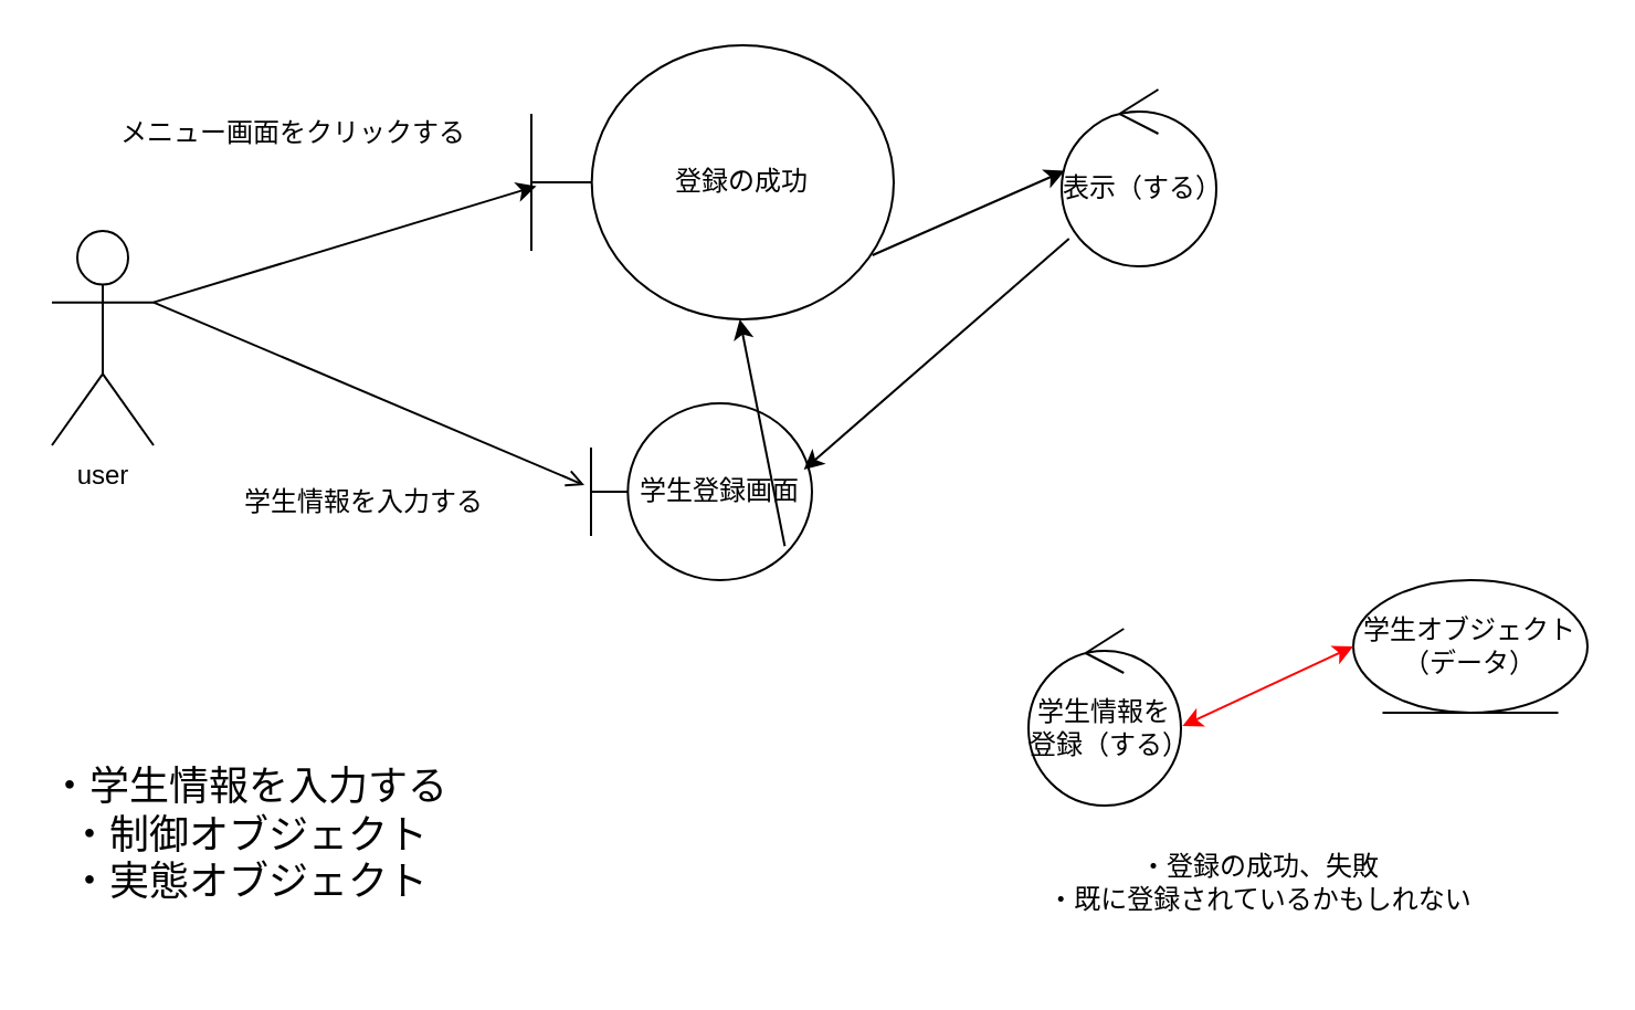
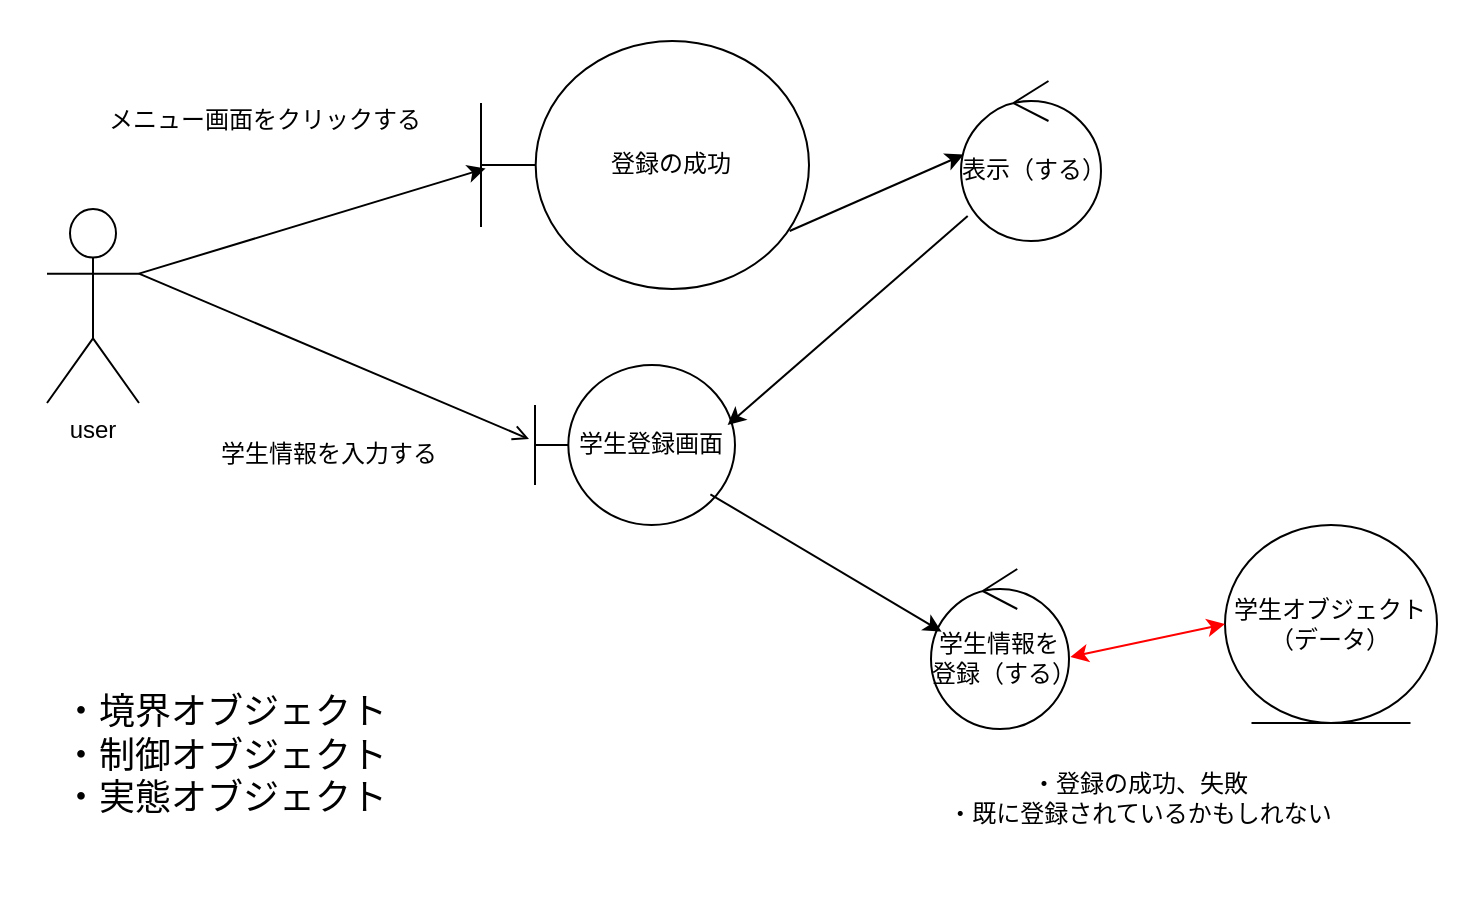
  <mxCell id="0" />
  <mxCell id="1" parent="0" />
  <mxCell id="2" value="user" style="shape=umlActor;verticalLabelPosition=bottom;verticalAlign=top;html=1;outlineConnect=0;" parent="1" vertex="1"><mxGeometry x="23" y="104" width="46" height="97" as="geometry" /></mxCell>
  <mxCell id="3" value="登録の成功" style="shape=umlBoundary;whiteSpace=wrap;html=1;" vertex="1" parent="1"><mxGeometry x="240" y="20" width="164" height="124" as="geometry" /></mxCell>
  <mxCell id="4" value="" style="endArrow=classic;html=1;rounded=0;exitX=1;exitY=0.333;exitDx=0;exitDy=0;exitPerimeter=0;entryX=0.014;entryY=0.514;entryDx=0;entryDy=0;entryPerimeter=0;" edge="1" parent="1" source="2" target="3"><mxGeometry width="50" height="50" relative="1" as="geometry"><mxPoint x="66" y="138.333" as="sourcePoint" /><mxPoint x="368" y="138" as="targetPoint" /></mxGeometry></mxCell>
  <mxCell id="5" value="メニュー画面をクリックする" style="text;html=1;align=center;verticalAlign=middle;whiteSpace=wrap;rounded=0;" vertex="1" parent="1"><mxGeometry x="46" y="25" width="173" height="69" as="geometry" /></mxCell>
  <mxCell id="6" value="表示（する）" style="ellipse;shape=umlControl;whiteSpace=wrap;html=1;" vertex="1" parent="1"><mxGeometry x="480" y="40" width="70" height="80" as="geometry" /></mxCell>
  <mxCell id="7" value="" style="endArrow=classic;html=1;rounded=0;exitX=0.941;exitY=0.766;exitDx=0;exitDy=0;exitPerimeter=0;entryX=0.019;entryY=0.46;entryDx=0;entryDy=0;entryPerimeter=0;" edge="1" parent="1" source="3" target="6"><mxGeometry width="50" height="50" relative="1" as="geometry"><mxPoint x="158" y="179" as="sourcePoint" /><mxPoint x="630" y="141" as="targetPoint" /></mxGeometry></mxCell>
  <mxCell id="8" value="学生登録画面" style="shape=umlBoundary;whiteSpace=wrap;html=1;" vertex="1" parent="1"><mxGeometry x="267" y="182" width="100" height="80" as="geometry" /></mxCell>
  <mxCell id="9" value="" style="endArrow=classic;html=1;rounded=0;exitX=0.048;exitY=0.844;exitDx=0;exitDy=0;exitPerimeter=0;entryX=0.963;entryY=0.375;entryDx=0;entryDy=0;entryPerimeter=0;" edge="1" parent="1" source="6" target="8"><mxGeometry width="50" height="50" relative="1" as="geometry"><mxPoint x="479" y="122" as="sourcePoint" /><mxPoint x="776" y="51" as="targetPoint" /></mxGeometry></mxCell>
  <mxCell id="10" value="" style="endArrow=open;html=1;rounded=0;exitX=1;exitY=0.333;exitDx=0;exitDy=0;exitPerimeter=0;entryX=-0.03;entryY=0.463;entryDx=0;entryDy=0;entryPerimeter=0;" edge="1" parent="1" source="2" target="8"><mxGeometry width="50" height="50" relative="1" as="geometry"><mxPoint x="621" y="335" as="sourcePoint" /><mxPoint x="918" y="264" as="targetPoint" /></mxGeometry></mxCell>
  <mxCell id="11" value="学生情報を入力する" style="text;html=1;align=center;verticalAlign=middle;whiteSpace=wrap;rounded=0;" vertex="1" parent="1"><mxGeometry x="85" y="195" width="159" height="63" as="geometry" /></mxCell>
  <mxCell id="12" value="学生情報を登録（する）" style="ellipse;shape=umlControl;whiteSpace=wrap;html=1;" vertex="1" parent="1"><mxGeometry x="465" y="284" width="69" height="80" as="geometry" /></mxCell>
- <mxCell id="13" value="" style="endArrow=classic;html=1;rounded=0;exitX=0.877;exitY=0.808;exitDx=0;exitDy=0;exitPerimeter=0;" edge="1" parent="1" source="8" target="3"><mxGeometry width="50" height="50" relative="1" as="geometry"><mxPoint x="730" y="192" as="sourcePoint" /><mxPoint x="552" y="238" as="targetPoint" /></mxGeometry></mxCell>
- <mxCell id="14" value="学生オブジェクト&lt;div&gt;（データ）&lt;/div&gt;" style="ellipse;shape=umlEntity;whiteSpace=wrap;html=1;" vertex="1" parent="1"><mxGeometry x="612" y="262" width="106" height="60" as="geometry" /></mxCell>
+ <mxCell id="13" value="" style="endArrow=classic;html=1;rounded=0;exitX=0.877;exitY=0.808;exitDx=0;exitDy=0;exitPerimeter=0;entryX=0.077;entryY=0.392;entryDx=0;entryDy=0;entryPerimeter=0;" edge="1" parent="1" source="8" target="12"><mxGeometry width="50" height="50" relative="1" as="geometry"><mxPoint x="730" y="192" as="sourcePoint" /><mxPoint x="552" y="238" as="targetPoint" /></mxGeometry></mxCell>
+ <mxCell id="14" value="学生オブジェクト&lt;div&gt;（データ）&lt;/div&gt;" style="ellipse;shape=umlEntity;whiteSpace=wrap;html=1;" vertex="1" parent="1"><mxGeometry x="612" y="262" width="106" height="99" as="geometry" /></mxCell>
  <mxCell id="15" value="" style="endArrow=classic;startArrow=classic;html=1;rounded=0;entryX=0;entryY=0.5;entryDx=0;entryDy=0;exitX=1.01;exitY=0.55;exitDx=0;exitDy=0;exitPerimeter=0;strokeColor=light-dark(#ff0000, #ededed);" edge="1" parent="1" source="12" target="14"><mxGeometry width="50" height="50" relative="1" as="geometry"><mxPoint x="464" y="292" as="sourcePoint" /><mxPoint x="514" y="242" as="targetPoint" /></mxGeometry></mxCell>
  <mxCell id="16" value="・登録の成功、失敗&lt;div&gt;・既に登録されているかもしれない&lt;/div&gt;" style="text;html=1;align=center;verticalAlign=middle;whiteSpace=wrap;rounded=0;" vertex="1" parent="1"><mxGeometry x="468" y="377" width="204" height="44" as="geometry" /></mxCell>
- <mxCell id="17" value="&lt;font style=&quot;font-size: 18px;&quot;&gt;・学生情報を入力する&lt;/font&gt;&lt;div&gt;&lt;font style=&quot;font-size: 18px;&quot;&gt;・制御オブジェクト&lt;/font&gt;&lt;/div&gt;&lt;div&gt;&lt;font style=&quot;font-size: 18px;&quot;&gt;・実態オブジェクト&lt;/font&gt;&lt;/div&gt;" style="text;html=1;align=center;verticalAlign=middle;whiteSpace=wrap;rounded=0;" vertex="1" parent="1"><mxGeometry x="20" y="320" width="185" height="115" as="geometry" /></mxCell>
+ <mxCell id="17" value="&lt;font style=&quot;font-size: 18px;&quot;&gt;・境界オブジェクト&lt;/font&gt;&lt;div&gt;&lt;font style=&quot;font-size: 18px;&quot;&gt;・制御オブジェクト&lt;/font&gt;&lt;/div&gt;&lt;div&gt;&lt;font style=&quot;font-size: 18px;&quot;&gt;・実態オブジェクト&lt;/font&gt;&lt;/div&gt;" style="text;html=1;align=center;verticalAlign=middle;whiteSpace=wrap;rounded=0;" vertex="1" parent="1"><mxGeometry x="20" y="320" width="185" height="115" as="geometry" /></mxCell>
